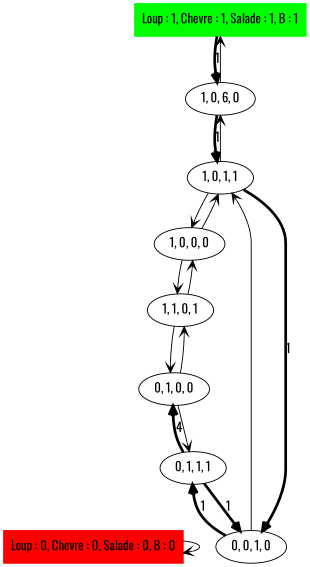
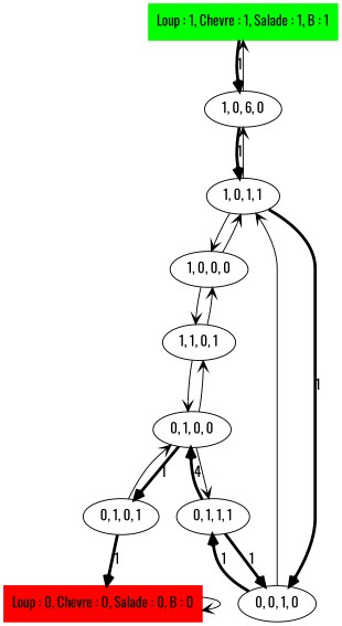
  digraph {
    fontname=Oswald
    node [fontname=Oswald]
    edge [arrowhead=open fontname=Oswald]
    n1 [color=green label="Loup : 1, Chevre : 1, Salade : 1, B : 1" shape=box style=filled]
    n2 [label="1, 0, 6, 0"]
    "1, 0, 1, 1"
    n4 [color=red label="Loup : 0, Chevre : 0, Salade : 0, B : 0" shape=box style=filled]
    "0, 0, 1, 0"
    "1, 0, 0, 0"
    "0, 1, 1, 1"
    "1, 1, 0, 1"
    "0, 1, 0, 0"
+   "0, 1, 0, 1"
    n1 -> n2 [label=1 penwidth=3]
    n2 -> n1
    n2 -> "1, 0, 1, 1" [label=1 penwidth=3]
    "1, 0, 1, 1" -> n2
    "1, 0, 1, 1" -> "0, 0, 1, 0" [label=1 penwidth=3]
    "1, 0, 1, 1" -> "1, 0, 0, 0"
    n4 -> n4
    "0, 0, 1, 0" -> "1, 0, 1, 1"
    "0, 0, 1, 0" -> "0, 1, 1, 1" [label=1 penwidth=3]
    "1, 0, 0, 0" -> "1, 0, 1, 1"
    "1, 0, 0, 0" -> "1, 1, 0, 1"
    "0, 1, 1, 1" -> "0, 0, 1, 0" [label=1 penwidth=3]
    "0, 1, 1, 1" -> "0, 1, 0, 0" [label=4 penwidth=3]
    "1, 1, 0, 1" -> "1, 0, 0, 0"
    "1, 1, 0, 1" -> "0, 1, 0, 0"
    "0, 1, 0, 0" -> "0, 1, 1, 1"
    "0, 1, 0, 0" -> "1, 1, 0, 1"
+   "0, 1, 0, 0" -> "0, 1, 0, 1" [label=1 penwidth=3]
+   "0, 1, 0, 1" -> n4 [label=1 penwidth=3]
+   "0, 1, 0, 1" -> "0, 1, 0, 0"
  }
